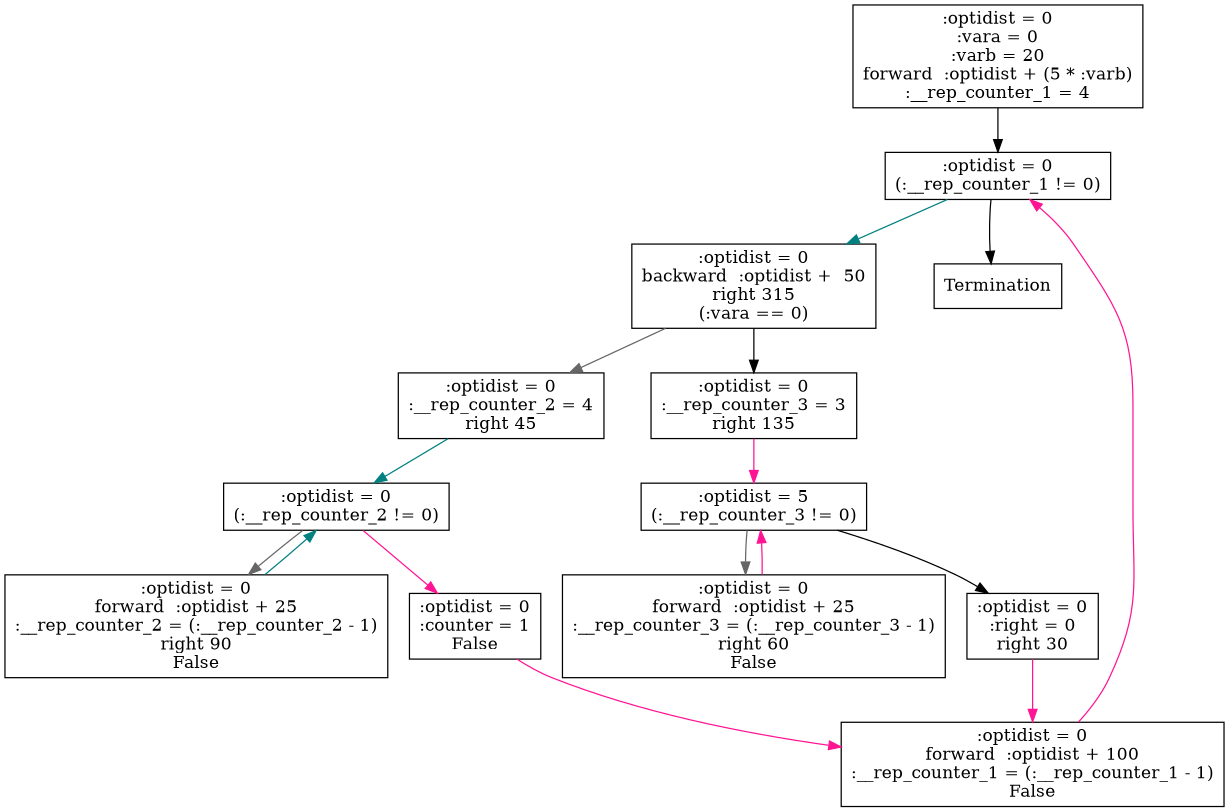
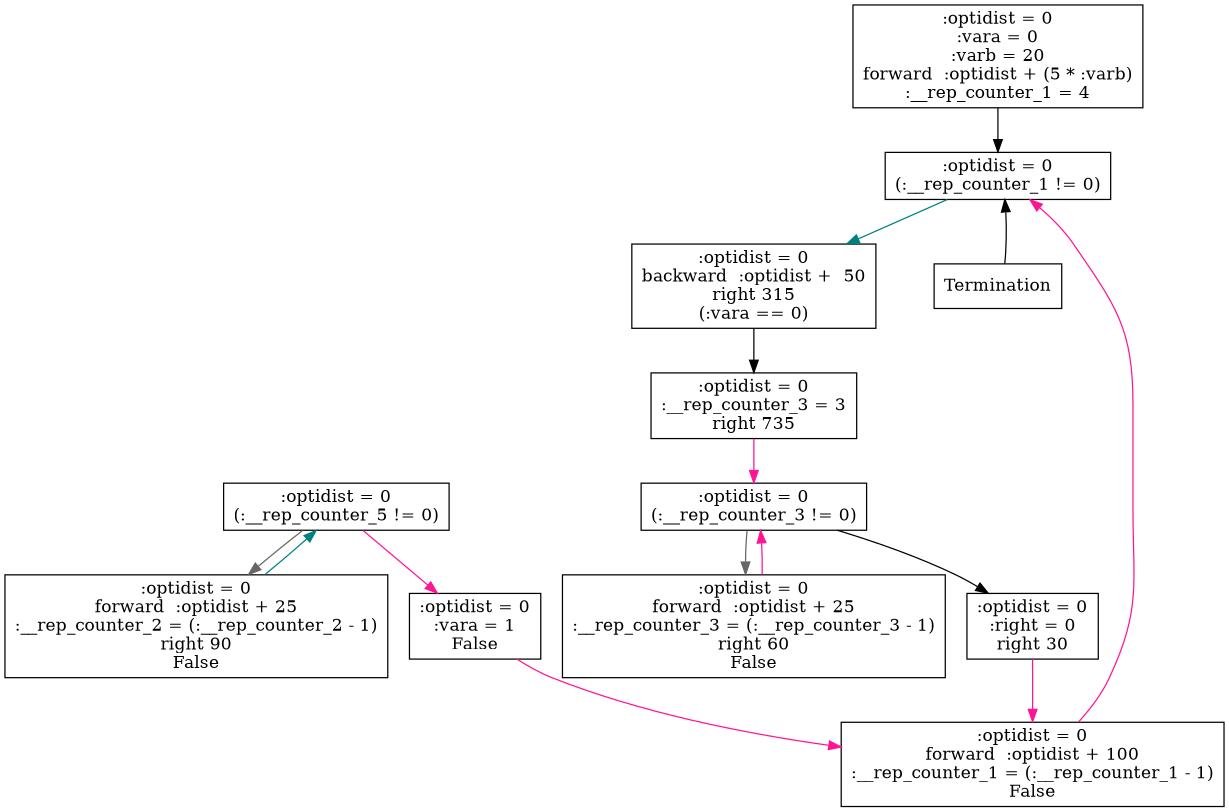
  strict digraph {
    node [shape=box]
    edge [color=deeppink]
    n1 [label=":optidist = 0\n:vara = 0\n:varb = 20\nforward  :optidist + (5 * :varb)\n:__rep_counter_1 = 4\n"]
    n2 [label=":optidist = 0\n(:__rep_counter_1 != 0)\n"]
    n3 [label=":optidist = 0\nbackward  :optidist +  50\nright 315\n(:vara == 0)\n"]
    n4 [label=Termination]
-   n5 [label=":optidist = 0\n:__rep_counter_2 = 4\nright 45\n"]
-   n6 [label=":optidist = 0\n:__rep_counter_3 = 3\nright 135\n"]
-   n7 [label=":optidist = 0\n(:__rep_counter_2 != 0)\n"]
-   n8 [label=":optidist = 5\n(:__rep_counter_3 != 0)\n"]
+   n6 [label=":optidist = 0\n:__rep_counter_3 = 3\nright 735\n"]
+   n7 [label=":optidist = 0\n(:__rep_counter_5 != 0)\n"]
+   n8 [label=":optidist = 0\n(:__rep_counter_3 != 0)\n"]
    n9 [label=":optidist = 0\nforward  :optidist + 25\n:__rep_counter_2 = (:__rep_counter_2 - 1)\nright 90\nFalse\n"]
-   n10 [label=":optidist = 0\n:counter = 1\nFalse\n"]
+   n10 [label=":optidist = 0\n:vara = 1\nFalse\n"]
    n11 [label=":optidist = 0\nforward  :optidist + 100\n:__rep_counter_1 = (:__rep_counter_1 - 1)\nFalse\n"]
    n12 [label=":optidist = 0\nforward  :optidist + 25\n:__rep_counter_3 = (:__rep_counter_3 - 1)\nright 60\nFalse\n"]
    n13 [label=":optidist = 0\n:right = 0\nright 30\n"]
    n1 -> n2 [color=black]
    n2 -> n3 [color=teal]
-   n2 -> n4 [color=black]
-   n3 -> n5 [color=gray40]
+   n4 -> n2 [color=black]
    n3 -> n6 [color=black]
-   n5 -> n7 [color=teal]
    n6 -> n8
    n7 -> n9 [color=gray40]
    n7 -> n10
    n8 -> n12 [color=gray40]
    n8 -> n13 [color=black]
    n9 -> n7 [color=teal]
    n10 -> n11
    n11 -> n2
    n12 -> n8
    n13 -> n11
  }
